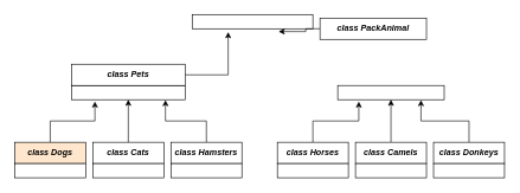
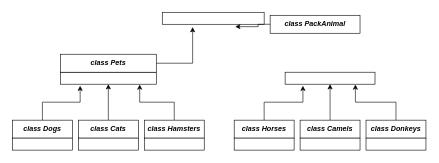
  <mxCell id="0" />
  <mxCell id="1" parent="0" />
  <mxCell id="2" value="" style="rounded=0;whiteSpace=wrap;html=1;align=left;" parent="1" vertex="1"><mxGeometry x="100" y="120" width="160" height="20" as="geometry" /></mxCell>
  <mxCell id="3" style="edgeStyle=orthogonalEdgeStyle;rounded=0;orthogonalLoop=1;jettySize=auto;html=1;entryX=0.298;entryY=1.233;entryDx=0;entryDy=0;entryPerimeter=0;" parent="1" source="4" target="5" edge="1"><mxGeometry relative="1" as="geometry" /></mxCell>
  <mxCell id="4" value="&lt;b&gt;&lt;i&gt;class Pets&lt;/i&gt;&lt;/b&gt;" style="rounded=0;whiteSpace=wrap;html=1;" parent="1" vertex="1"><mxGeometry x="100" y="90" width="160" height="30" as="geometry" /></mxCell>
  <mxCell id="5" value="&lt;font style=&quot;font-size: 10px;&quot;&gt;&lt;br&gt;&lt;/font&gt;" style="rounded=0;whiteSpace=wrap;html=1;align=left;" parent="1" vertex="1"><mxGeometry x="270" y="20" width="170" height="20" as="geometry" /></mxCell>
  <mxCell id="6" style="edgeStyle=orthogonalEdgeStyle;rounded=0;orthogonalLoop=1;jettySize=auto;html=1;entryX=0.716;entryY=1.198;entryDx=0;entryDy=0;entryPerimeter=0;" parent="1" source="7" target="5" edge="1"><mxGeometry relative="1" as="geometry" /></mxCell>
  <mxCell id="7" value="&lt;b&gt;&lt;i&gt;class PackAnimal&lt;/i&gt;&lt;/b&gt;" style="rounded=0;whiteSpace=wrap;html=1;" parent="1" vertex="1"><mxGeometry x="450" y="25" width="150" height="30" as="geometry" /></mxCell>
  <mxCell id="8" value="" style="rounded=0;whiteSpace=wrap;html=1;align=left;" parent="1" vertex="1"><mxGeometry x="475" y="120" width="150" height="20" as="geometry" /></mxCell>
  <mxCell id="9" style="edgeStyle=orthogonalEdgeStyle;rounded=0;orthogonalLoop=1;jettySize=auto;html=1;entryX=0.206;entryY=1.129;entryDx=0;entryDy=0;entryPerimeter=0;" parent="1" source="10" target="2" edge="1"><mxGeometry relative="1" as="geometry" /></mxCell>
- <mxCell id="10" value="&lt;b&gt;&lt;i&gt;class Dogs&lt;/i&gt;&lt;/b&gt;" style="rounded=0;whiteSpace=wrap;html=1;fillColor=#ffe6cc;" parent="1" vertex="1"><mxGeometry x="20" y="200" width="100" height="30" as="geometry" /></mxCell>
+ <mxCell id="10" value="&lt;b&gt;&lt;i&gt;class Dogs&lt;/i&gt;&lt;/b&gt;" style="rounded=0;whiteSpace=wrap;html=1;" parent="1" vertex="1"><mxGeometry x="20" y="200" width="100" height="30" as="geometry" /></mxCell>
  <mxCell id="11" style="edgeStyle=orthogonalEdgeStyle;rounded=0;orthogonalLoop=1;jettySize=auto;html=1;entryX=0.5;entryY=1;entryDx=0;entryDy=0;" parent="1" source="12" target="2" edge="1"><mxGeometry relative="1" as="geometry" /></mxCell>
  <mxCell id="12" value="&lt;b&gt;&lt;i&gt;class Cats&lt;/i&gt;&lt;/b&gt;" style="rounded=0;whiteSpace=wrap;html=1;" parent="1" vertex="1"><mxGeometry x="130" y="200" width="100" height="30" as="geometry" /></mxCell>
  <mxCell id="13" style="edgeStyle=orthogonalEdgeStyle;rounded=0;orthogonalLoop=1;jettySize=auto;html=1;entryX=0.827;entryY=1.026;entryDx=0;entryDy=0;entryPerimeter=0;" parent="1" source="14" target="2" edge="1"><mxGeometry relative="1" as="geometry" /></mxCell>
  <mxCell id="14" value="&lt;b&gt;&lt;i&gt;class Hamsters&lt;/i&gt;&lt;/b&gt;" style="rounded=0;whiteSpace=wrap;html=1;" parent="1" vertex="1"><mxGeometry x="240" y="200" width="100" height="30" as="geometry" /></mxCell>
  <mxCell id="15" style="edgeStyle=orthogonalEdgeStyle;rounded=0;orthogonalLoop=1;jettySize=auto;html=1;entryX=0.198;entryY=1.129;entryDx=0;entryDy=0;entryPerimeter=0;" parent="1" source="16" target="8" edge="1"><mxGeometry relative="1" as="geometry" /></mxCell>
  <mxCell id="16" value="&lt;b&gt;&lt;i&gt;class Horses&lt;/i&gt;&lt;/b&gt;" style="rounded=0;whiteSpace=wrap;html=1;" parent="1" vertex="1"><mxGeometry x="390" y="200" width="100" height="30" as="geometry" /></mxCell>
  <mxCell id="17" style="edgeStyle=orthogonalEdgeStyle;rounded=0;orthogonalLoop=1;jettySize=auto;html=1;entryX=0.5;entryY=1;entryDx=0;entryDy=0;" parent="1" source="18" target="8" edge="1"><mxGeometry relative="1" as="geometry" /></mxCell>
  <mxCell id="18" value="&lt;b&gt;&lt;i&gt;class Camels&lt;/i&gt;&lt;/b&gt;" style="rounded=0;whiteSpace=wrap;html=1;" parent="1" vertex="1"><mxGeometry x="500" y="200" width="100" height="30" as="geometry" /></mxCell>
  <mxCell id="19" style="edgeStyle=orthogonalEdgeStyle;rounded=0;orthogonalLoop=1;jettySize=auto;html=1;entryX=0.782;entryY=1.026;entryDx=0;entryDy=0;entryPerimeter=0;" parent="1" source="20" target="8" edge="1"><mxGeometry relative="1" as="geometry" /></mxCell>
  <mxCell id="20" value="&lt;b&gt;&lt;i&gt;class Donkeys&lt;/i&gt;&lt;/b&gt;" style="rounded=0;whiteSpace=wrap;html=1;" parent="1" vertex="1"><mxGeometry x="610" y="200" width="100" height="30" as="geometry" /></mxCell>
  <mxCell id="21" value="" style="rounded=0;whiteSpace=wrap;html=1;" parent="1" vertex="1"><mxGeometry x="20" y="230" width="100" height="20" as="geometry" /></mxCell>
  <mxCell id="22" value="" style="rounded=0;whiteSpace=wrap;html=1;" parent="1" vertex="1"><mxGeometry x="130" y="230" width="100" height="20" as="geometry" /></mxCell>
  <mxCell id="23" value="" style="rounded=0;whiteSpace=wrap;html=1;" parent="1" vertex="1"><mxGeometry x="240" y="230" width="100" height="20" as="geometry" /></mxCell>
  <mxCell id="24" value="" style="rounded=0;whiteSpace=wrap;html=1;" parent="1" vertex="1"><mxGeometry x="390" y="230" width="100" height="20" as="geometry" /></mxCell>
  <mxCell id="25" value="" style="rounded=0;whiteSpace=wrap;html=1;" parent="1" vertex="1"><mxGeometry x="500" y="230" width="100" height="20" as="geometry" /></mxCell>
  <mxCell id="26" value="" style="rounded=0;whiteSpace=wrap;html=1;" parent="1" vertex="1"><mxGeometry x="610" y="230" width="100" height="20" as="geometry" /></mxCell>
